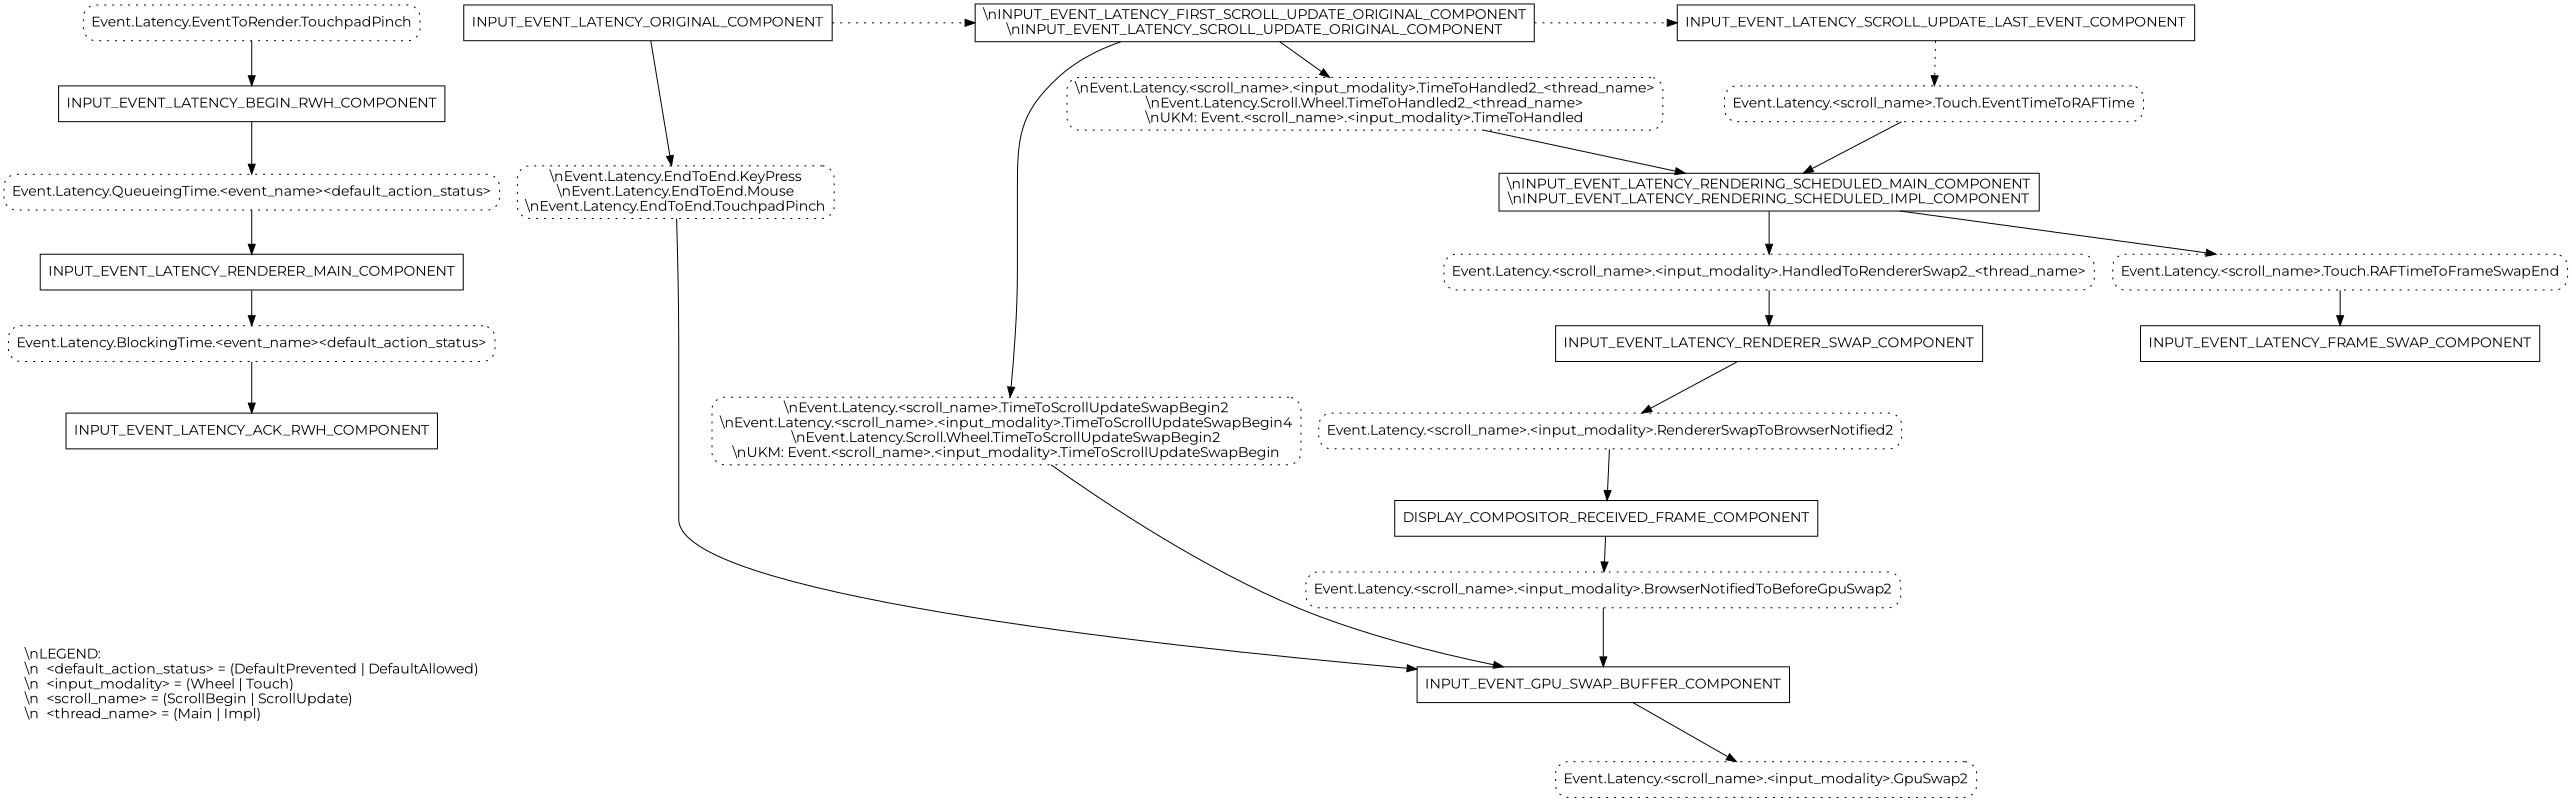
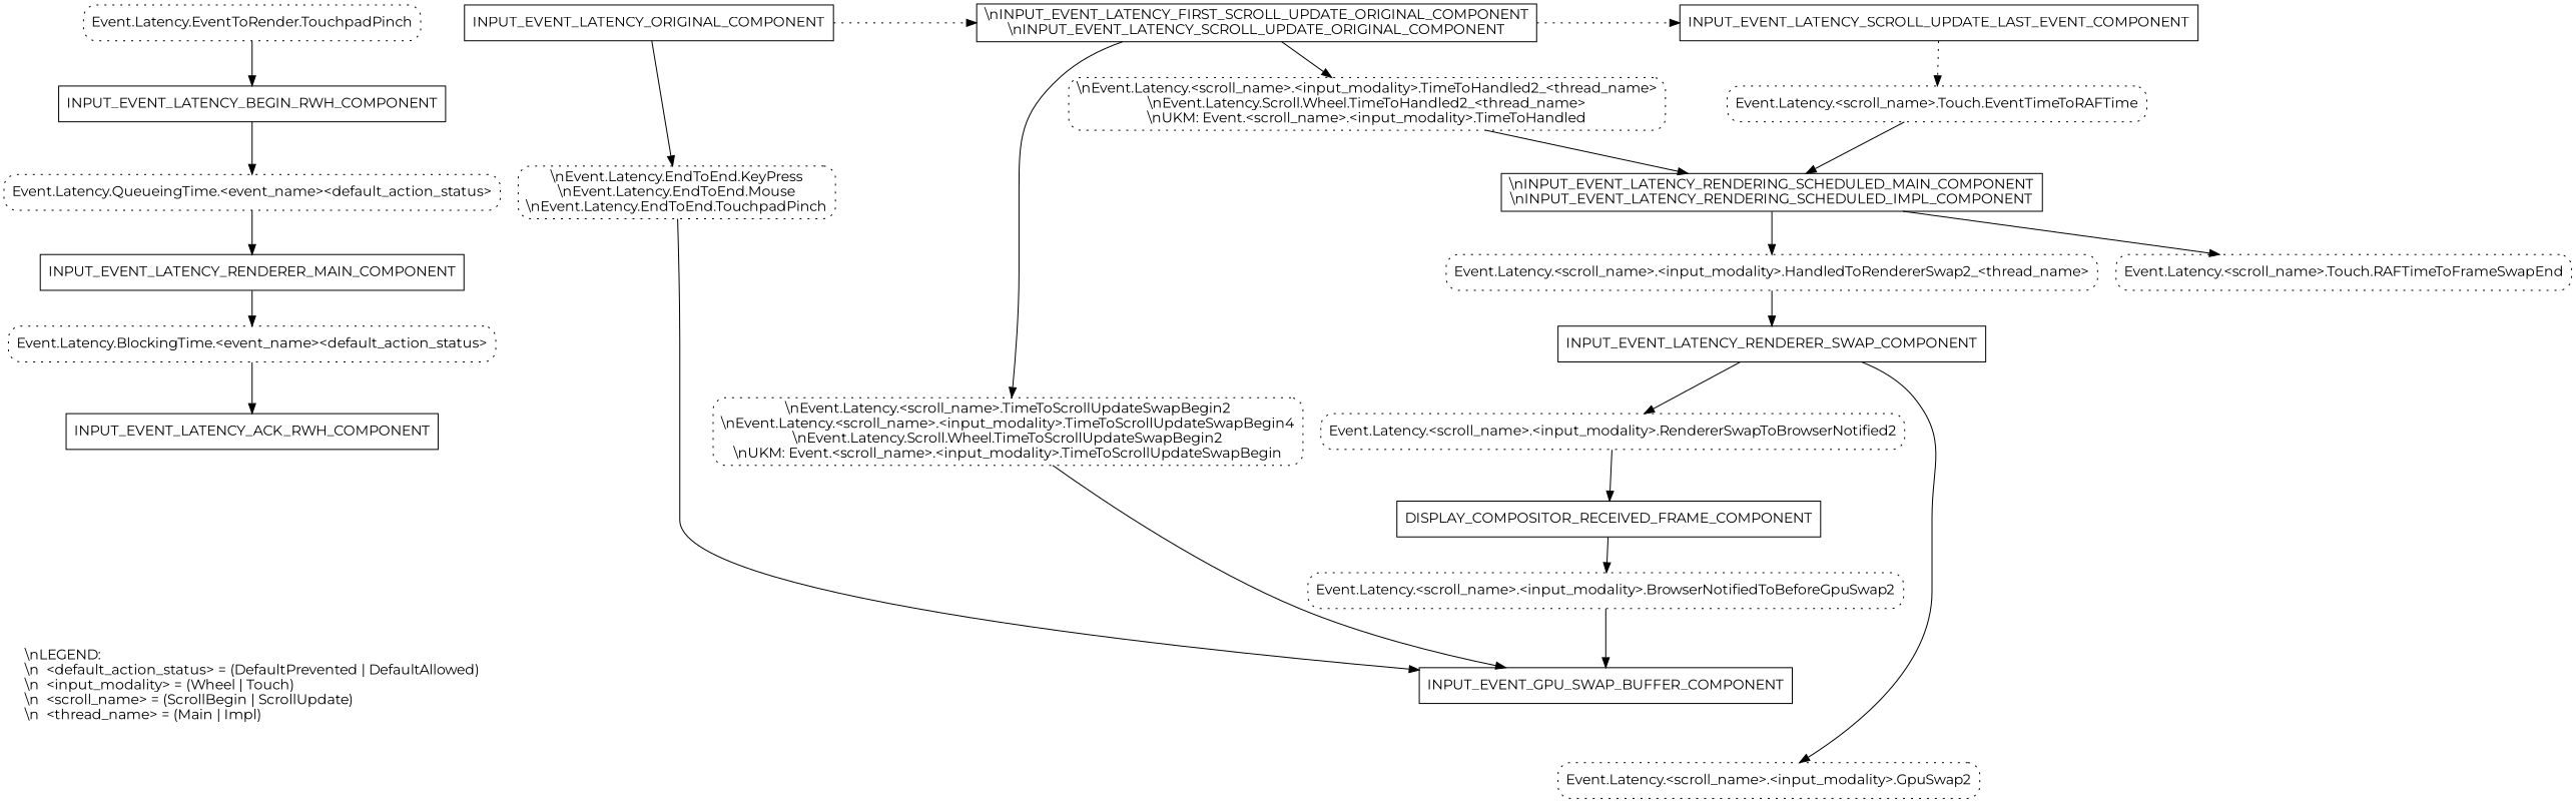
  digraph {
    fontname=Montserrat
    node [fontname=Montserrat shape=box]
    edge [fontname=Montserrat]
    "Event.Latency.EventToRender.TouchpadPinch" [style="dotted,rounded"]
    "Event.Latency.QueueingTime.<event_name><default_action_status>" [style="dotted,rounded"]
    "Event.Latency.BlockingTime.<event_name><default_action_status>" [style="dotted,rounded"]
    n4 [label="\\nEvent.Latency.EndToEnd.KeyPress\n\\nEvent.Latency.EndToEnd.Mouse\n\\nEvent.Latency.EndToEnd.TouchpadPinch\n" style="dotted,rounded"]
    n5 [label="\\nEvent.Latency.<scroll_name>.TimeToScrollUpdateSwapBegin2\n\\nEvent.Latency.<scroll_name>.<input_modality>.TimeToScrollUpdateSwapBegin4\n\\nEvent.Latency.Scroll.Wheel.TimeToScrollUpdateSwapBegin2\n\\nUKM: Event.<scroll_name>.<input_modality>.TimeToScrollUpdateSwapBegin\n" style="dotted,rounded"]
    n6 [label="\\nEvent.Latency.<scroll_name>.<input_modality>.TimeToHandled2_<thread_name>\n\\nEvent.Latency.Scroll.Wheel.TimeToHandled2_<thread_name>\n\\nUKM: Event.<scroll_name>.<input_modality>.TimeToHandled\n" style="dotted,rounded"]
    "Event.Latency.<scroll_name>.<input_modality>.HandledToRendererSwap2_<thread_name>" [style="dotted,rounded"]
    "Event.Latency.<scroll_name>.<input_modality>.RendererSwapToBrowserNotified2" [style="dotted,rounded"]
    "Event.Latency.<scroll_name>.<input_modality>.BrowserNotifiedToBeforeGpuSwap2" [style="dotted,rounded"]
    "Event.Latency.<scroll_name>.Touch.EventTimeToRAFTime" [style="dotted,rounded"]
    "Event.Latency.<scroll_name>.Touch.RAFTimeToFrameSwapEnd" [style="dotted,rounded"]
    "Event.Latency.<scroll_name>.<input_modality>.GpuSwap2" [style="dotted,rounded"]
    n13 [label="\\nINPUT_EVENT_LATENCY_FIRST_SCROLL_UPDATE_ORIGINAL_COMPONENT\n\\nINPUT_EVENT_LATENCY_SCROLL_UPDATE_ORIGINAL_COMPONENT"]
    INPUT_EVENT_LATENCY_SCROLL_UPDATE_LAST_EVENT_COMPONENT
    INPUT_EVENT_LATENCY_ORIGINAL_COMPONENT
    INPUT_EVENT_LATENCY_BEGIN_RWH_COMPONENT
    INPUT_EVENT_LATENCY_RENDERER_MAIN_COMPONENT
    INPUT_EVENT_LATENCY_ACK_RWH_COMPONENT
    INPUT_EVENT_GPU_SWAP_BUFFER_COMPONENT
    n20 [label="\\nINPUT_EVENT_LATENCY_RENDERING_SCHEDULED_MAIN_COMPONENT\n\\nINPUT_EVENT_LATENCY_RENDERING_SCHEDULED_IMPL_COMPONENT"]
    INPUT_EVENT_LATENCY_RENDERER_SWAP_COMPONENT
    DISPLAY_COMPOSITOR_RECEIVED_FRAME_COMPONENT
-   INPUT_EVENT_LATENCY_FRAME_SWAP_COMPONENT
    n24 [label="\\nLEGEND:\l\\n  <default_action_status> = (DefaultPrevented | DefaultAllowed)\l\\n  <input_modality> = (Wheel | Touch)\l\\n  <scroll_name> = (ScrollBegin | ScrollUpdate)\l\\n  <thread_name> = (Main | Impl)\l" shape=plaintext]
    subgraph sub_1 {
      "Event.Latency.EventToRender.TouchpadPinch"
      "Event.Latency.QueueingTime.<event_name><default_action_status>"
      "Event.Latency.BlockingTime.<event_name><default_action_status>"
      n4
      n5
      n6
      "Event.Latency.<scroll_name>.<input_modality>.HandledToRendererSwap2_<thread_name>"
      "Event.Latency.<scroll_name>.<input_modality>.RendererSwapToBrowserNotified2"
      "Event.Latency.<scroll_name>.<input_modality>.BrowserNotifiedToBeforeGpuSwap2"
      "Event.Latency.<scroll_name>.Touch.EventTimeToRAFTime"
      "Event.Latency.<scroll_name>.Touch.RAFTimeToFrameSwapEnd"
      "Event.Latency.<scroll_name>.<input_modality>.GpuSwap2"
    }
    subgraph sub_2 {
      rank=same
      n13
      INPUT_EVENT_LATENCY_SCROLL_UPDATE_LAST_EVENT_COMPONENT
      INPUT_EVENT_LATENCY_ORIGINAL_COMPONENT
    }
    "Event.Latency.EventToRender.TouchpadPinch" -> INPUT_EVENT_LATENCY_BEGIN_RWH_COMPONENT [weight=3]
    "Event.Latency.QueueingTime.<event_name><default_action_status>" -> INPUT_EVENT_LATENCY_RENDERER_MAIN_COMPONENT [weight=3]
    "Event.Latency.BlockingTime.<event_name><default_action_status>" -> INPUT_EVENT_LATENCY_ACK_RWH_COMPONENT [weight=3]
    n4 -> INPUT_EVENT_GPU_SWAP_BUFFER_COMPONENT
    n5 -> INPUT_EVENT_GPU_SWAP_BUFFER_COMPONENT
    n6 -> n20
    "Event.Latency.<scroll_name>.<input_modality>.HandledToRendererSwap2_<thread_name>" -> INPUT_EVENT_LATENCY_RENDERER_SWAP_COMPONENT [weight=4]
    "Event.Latency.<scroll_name>.<input_modality>.RendererSwapToBrowserNotified2" -> DISPLAY_COMPOSITOR_RECEIVED_FRAME_COMPONENT [weight=4]
    "Event.Latency.<scroll_name>.<input_modality>.BrowserNotifiedToBeforeGpuSwap2" -> INPUT_EVENT_GPU_SWAP_BUFFER_COMPONENT [weight=4]
    "Event.Latency.<scroll_name>.Touch.EventTimeToRAFTime" -> n20
-   "Event.Latency.<scroll_name>.Touch.RAFTimeToFrameSwapEnd" -> INPUT_EVENT_LATENCY_FRAME_SWAP_COMPONENT
    n13 -> n5
    n13 -> n6
    n13 -> INPUT_EVENT_LATENCY_SCROLL_UPDATE_LAST_EVENT_COMPONENT [minlen=8 style=dotted]
    INPUT_EVENT_LATENCY_SCROLL_UPDATE_LAST_EVENT_COMPONENT -> "Event.Latency.<scroll_name>.Touch.EventTimeToRAFTime" [style=dotted]
    INPUT_EVENT_LATENCY_ORIGINAL_COMPONENT -> n4
    INPUT_EVENT_LATENCY_ORIGINAL_COMPONENT -> n13 [minlen=8 style=dotted]
    INPUT_EVENT_LATENCY_BEGIN_RWH_COMPONENT -> "Event.Latency.QueueingTime.<event_name><default_action_status>" [weight=3]
    INPUT_EVENT_LATENCY_RENDERER_MAIN_COMPONENT -> "Event.Latency.BlockingTime.<event_name><default_action_status>" [weight=3]
    INPUT_EVENT_LATENCY_ACK_RWH_COMPONENT -> n24 [minlen=3 style=invis]
-   INPUT_EVENT_GPU_SWAP_BUFFER_COMPONENT -> "Event.Latency.<scroll_name>.<input_modality>.GpuSwap2" [weight=4]
+   INPUT_EVENT_LATENCY_RENDERER_SWAP_COMPONENT -> "Event.Latency.<scroll_name>.<input_modality>.GpuSwap2" [weight=4]
    n20 -> "Event.Latency.<scroll_name>.<input_modality>.HandledToRendererSwap2_<thread_name>" [weight=4]
    n20 -> "Event.Latency.<scroll_name>.Touch.RAFTimeToFrameSwapEnd"
    INPUT_EVENT_LATENCY_RENDERER_SWAP_COMPONENT -> "Event.Latency.<scroll_name>.<input_modality>.RendererSwapToBrowserNotified2" [weight=4]
    DISPLAY_COMPOSITOR_RECEIVED_FRAME_COMPONENT -> "Event.Latency.<scroll_name>.<input_modality>.BrowserNotifiedToBeforeGpuSwap2" [weight=4]
  }
